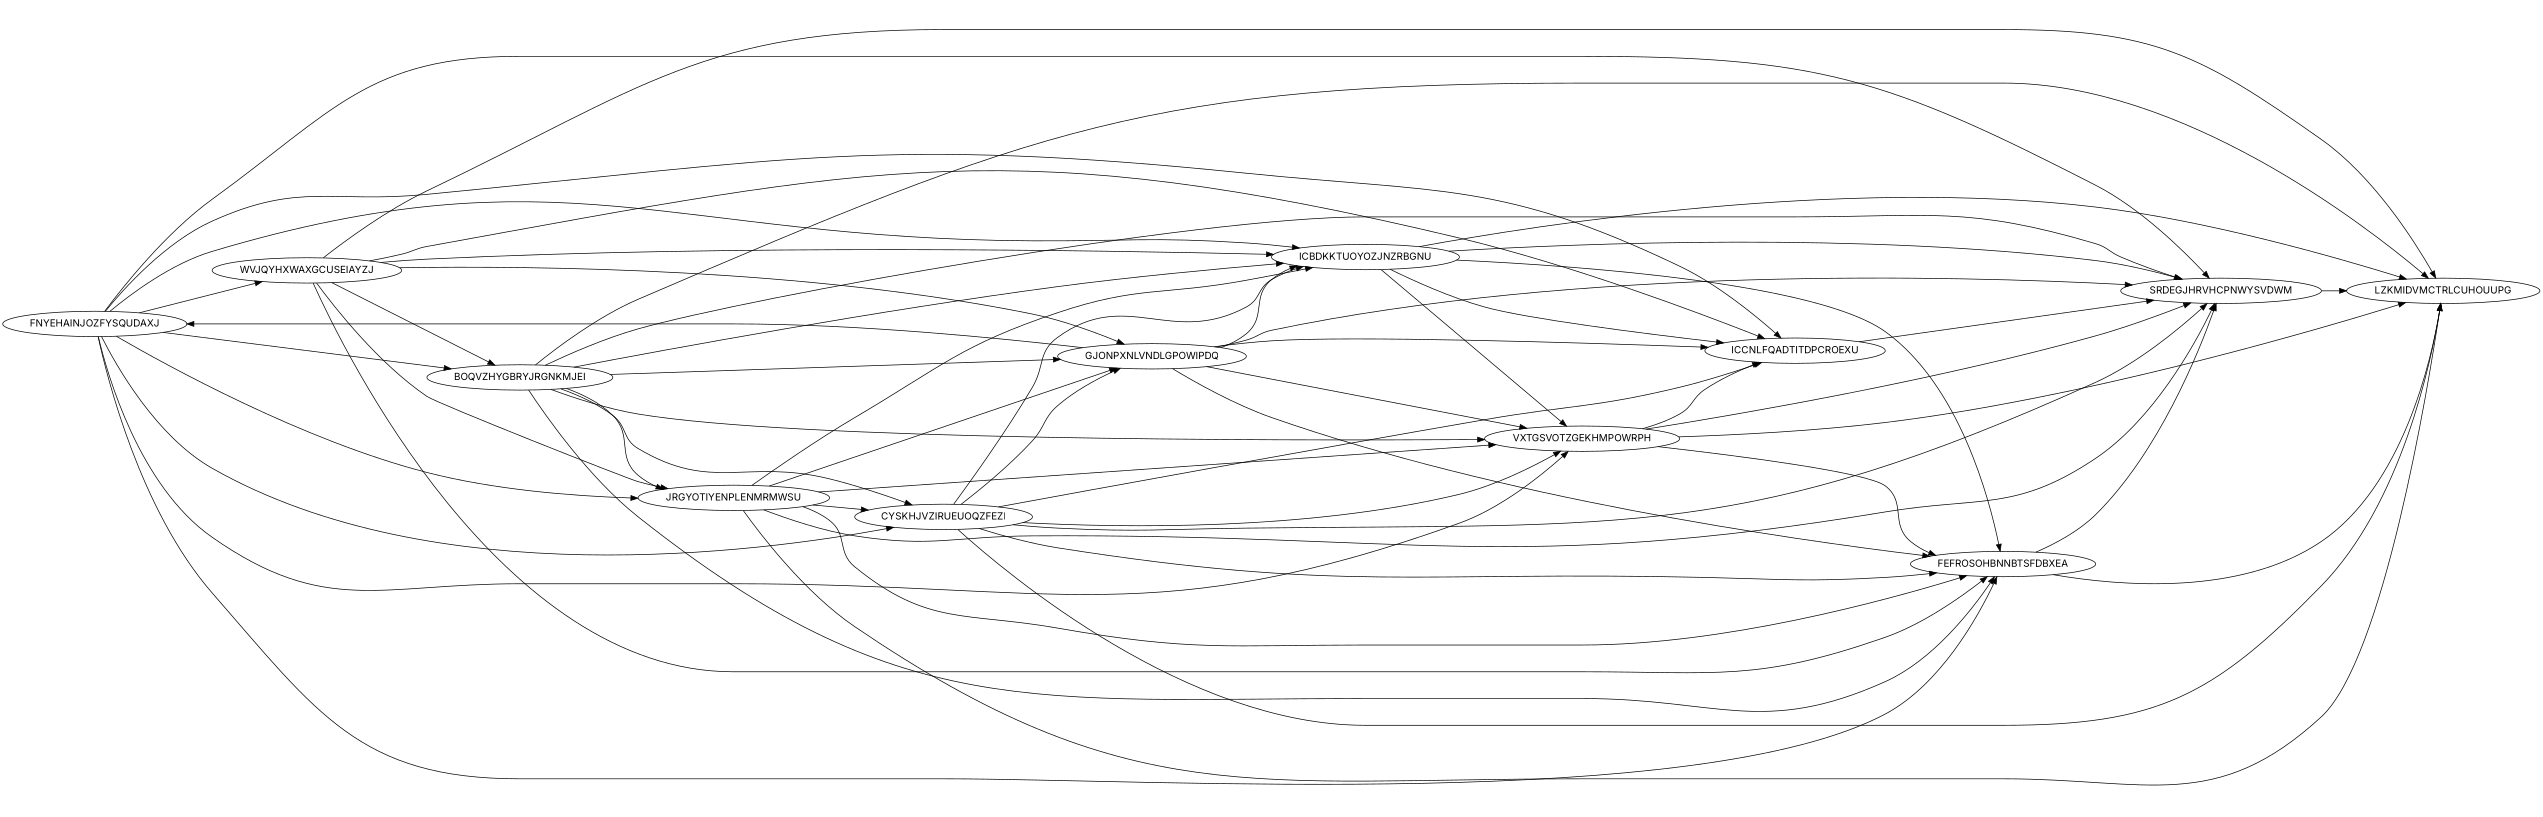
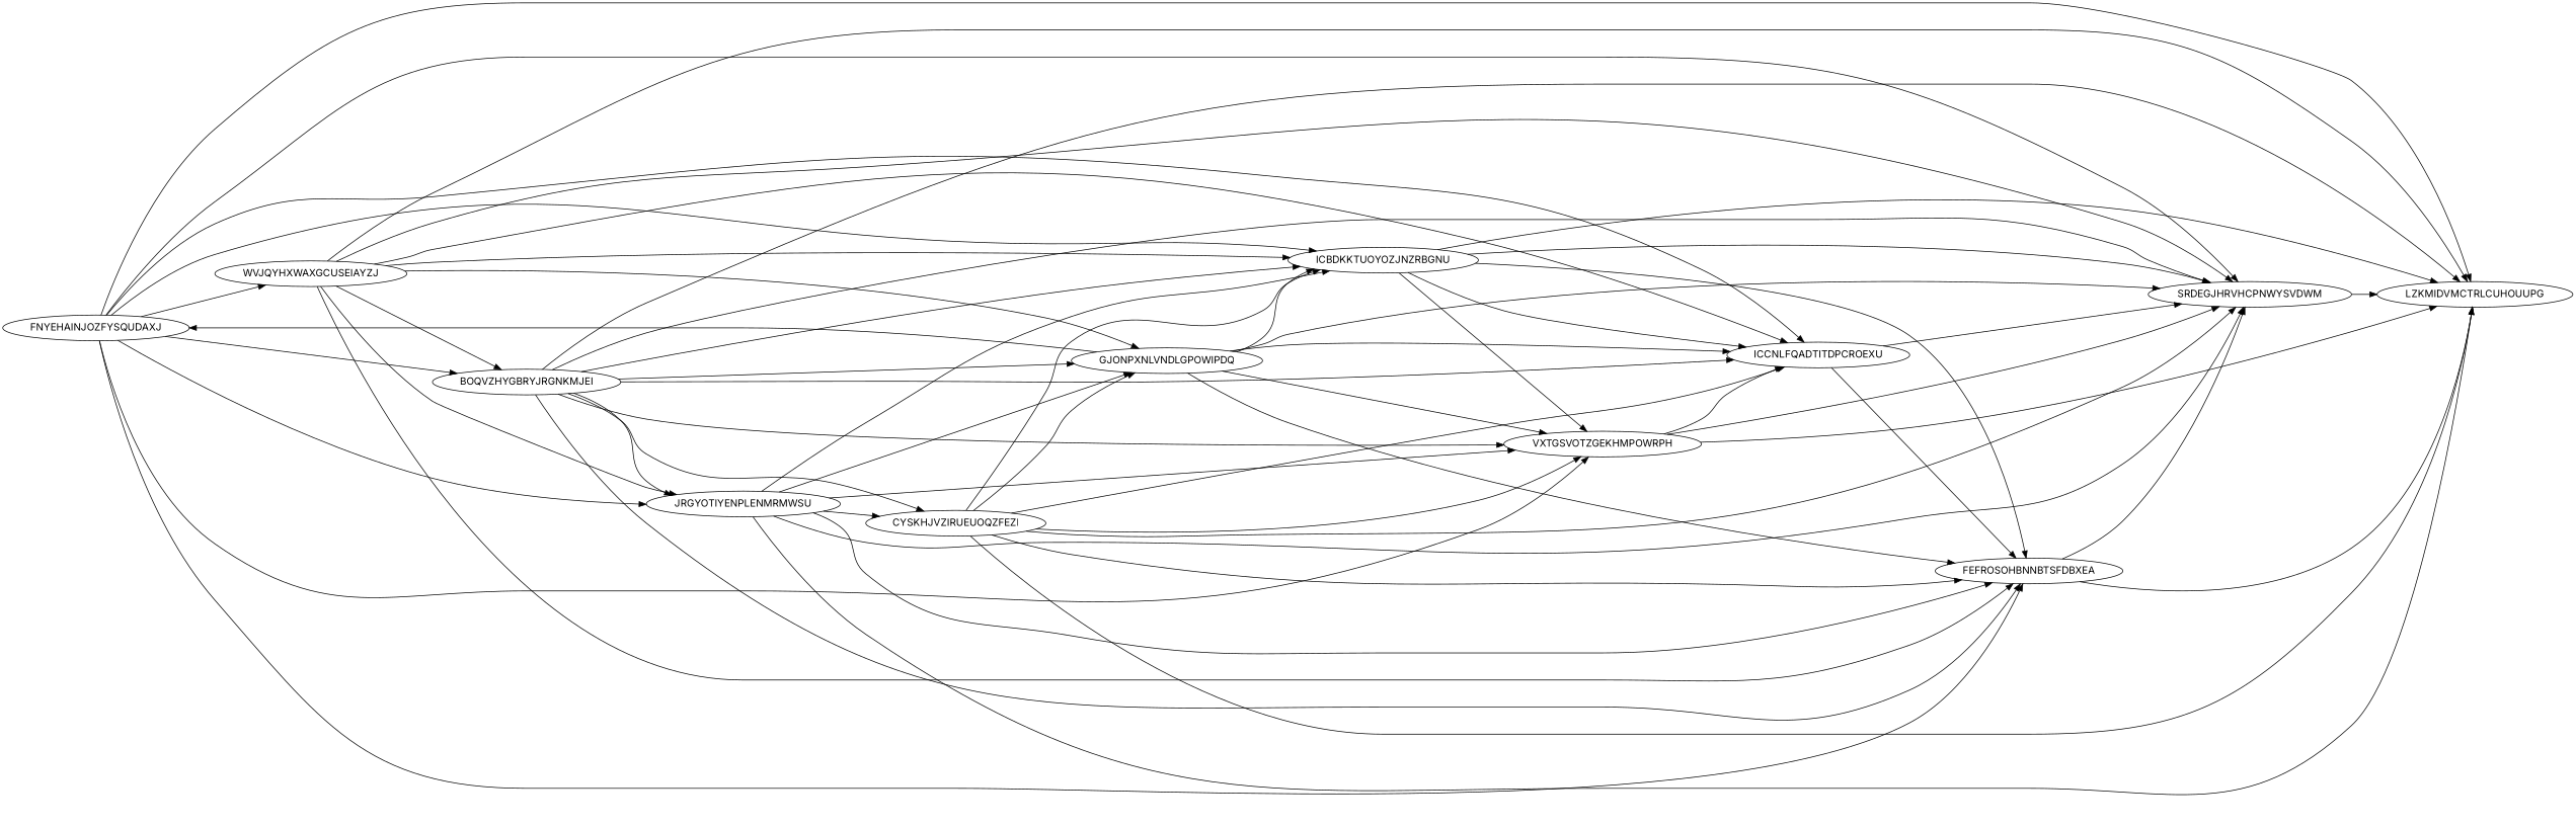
  digraph {
    fontname=Inter
    rankdir=LR
    node [Processor=1 Weight=10 fontname=Inter]
    edge [Weight=19 fontname=Inter]
    FNYEHAINJOZFYSQUDAXJ [Start=0]
    WVJQYHXWAXGCUSEIAYZJ [Start=10 Weight=15]
    BOQVZHYGBRYJRGNKMJEI [Start=25 Weight=18]
    JRGYOTIYENPLENMRMWSU [Start=43 Weight=15]
    CYSKHJVZIRUEUOQZFEZI [Start=58 Weight=13]
    ICBDKKTUOYOZJNZRBGNU [Start=81]
    VXTGSVOTZGEKHMPOWRPH [Start=91 Weight=17]
    ICCNLFQADTITDPCROEXU [Start=108 Weight=11]
    FEFROSOHBNNBTSFDBXEA [Start=119 Weight=14]
    SRDEGJHRVHCPNWYSVDWM [Start=133 Weight=15]
    GJONPXNLVNDLGPOWIPDQ [Start=71]
    LZKMIDVMCTRLCUHOUUPG [Start=148 Weight=18]
    FNYEHAINJOZFYSQUDAXJ -> WVJQYHXWAXGCUSEIAYZJ [Weight=17]
    FNYEHAINJOZFYSQUDAXJ -> BOQVZHYGBRYJRGNKMJEI [Weight=11]
    FNYEHAINJOZFYSQUDAXJ -> JRGYOTIYENPLENMRMWSU [Weight=11]
-   FNYEHAINJOZFYSQUDAXJ -> CYSKHJVZIRUEUOQZFEZI
+   FNYEHAINJOZFYSQUDAXJ -> LZKMIDVMCTRLCUHOUUPG
    FNYEHAINJOZFYSQUDAXJ -> ICBDKKTUOYOZJNZRBGNU [Weight=20]
    FNYEHAINJOZFYSQUDAXJ -> VXTGSVOTZGEKHMPOWRPH [Weight=15]
    FNYEHAINJOZFYSQUDAXJ -> ICCNLFQADTITDPCROEXU [Weight=13]
    FNYEHAINJOZFYSQUDAXJ -> FEFROSOHBNNBTSFDBXEA [Weight=14]
    FNYEHAINJOZFYSQUDAXJ -> SRDEGJHRVHCPNWYSVDWM [Weight=10]
    WVJQYHXWAXGCUSEIAYZJ -> BOQVZHYGBRYJRGNKMJEI [Weight=14]
    WVJQYHXWAXGCUSEIAYZJ -> JRGYOTIYENPLENMRMWSU [Weight=15]
    WVJQYHXWAXGCUSEIAYZJ -> ICBDKKTUOYOZJNZRBGNU [Weight=17]
    WVJQYHXWAXGCUSEIAYZJ -> ICCNLFQADTITDPCROEXU [Weight=13]
    WVJQYHXWAXGCUSEIAYZJ -> FEFROSOHBNNBTSFDBXEA [Weight=15]
+   WVJQYHXWAXGCUSEIAYZJ -> SRDEGJHRVHCPNWYSVDWM [Weight=12]
    WVJQYHXWAXGCUSEIAYZJ -> GJONPXNLVNDLGPOWIPDQ [Weight=10]
    WVJQYHXWAXGCUSEIAYZJ -> LZKMIDVMCTRLCUHOUUPG [Weight=20]
    BOQVZHYGBRYJRGNKMJEI -> JRGYOTIYENPLENMRMWSU [Weight=12]
    BOQVZHYGBRYJRGNKMJEI -> CYSKHJVZIRUEUOQZFEZI [Weight=13]
    BOQVZHYGBRYJRGNKMJEI -> ICBDKKTUOYOZJNZRBGNU [Weight=17]
    BOQVZHYGBRYJRGNKMJEI -> VXTGSVOTZGEKHMPOWRPH [Weight=13]
+   BOQVZHYGBRYJRGNKMJEI -> ICCNLFQADTITDPCROEXU
    BOQVZHYGBRYJRGNKMJEI -> FEFROSOHBNNBTSFDBXEA [Weight=12]
    BOQVZHYGBRYJRGNKMJEI -> SRDEGJHRVHCPNWYSVDWM [Weight=16]
    BOQVZHYGBRYJRGNKMJEI -> GJONPXNLVNDLGPOWIPDQ [Weight=13]
    BOQVZHYGBRYJRGNKMJEI -> LZKMIDVMCTRLCUHOUUPG
    JRGYOTIYENPLENMRMWSU -> CYSKHJVZIRUEUOQZFEZI
    JRGYOTIYENPLENMRMWSU -> ICBDKKTUOYOZJNZRBGNU [Weight=13]
    JRGYOTIYENPLENMRMWSU -> VXTGSVOTZGEKHMPOWRPH [Weight=10]
    JRGYOTIYENPLENMRMWSU -> FEFROSOHBNNBTSFDBXEA [Weight=15]
    JRGYOTIYENPLENMRMWSU -> SRDEGJHRVHCPNWYSVDWM
    JRGYOTIYENPLENMRMWSU -> GJONPXNLVNDLGPOWIPDQ [Weight=20]
    JRGYOTIYENPLENMRMWSU -> LZKMIDVMCTRLCUHOUUPG [Weight=15]
    CYSKHJVZIRUEUOQZFEZI -> ICBDKKTUOYOZJNZRBGNU [Weight=15]
    CYSKHJVZIRUEUOQZFEZI -> VXTGSVOTZGEKHMPOWRPH [Weight=13]
    CYSKHJVZIRUEUOQZFEZI -> ICCNLFQADTITDPCROEXU
    CYSKHJVZIRUEUOQZFEZI -> FEFROSOHBNNBTSFDBXEA [Weight=14]
    CYSKHJVZIRUEUOQZFEZI -> SRDEGJHRVHCPNWYSVDWM [Weight=12]
    CYSKHJVZIRUEUOQZFEZI -> GJONPXNLVNDLGPOWIPDQ
    CYSKHJVZIRUEUOQZFEZI -> LZKMIDVMCTRLCUHOUUPG [Weight=15]
    ICBDKKTUOYOZJNZRBGNU -> VXTGSVOTZGEKHMPOWRPH [Weight=14]
    ICBDKKTUOYOZJNZRBGNU -> ICCNLFQADTITDPCROEXU
    ICBDKKTUOYOZJNZRBGNU -> FEFROSOHBNNBTSFDBXEA [Weight=18]
    ICBDKKTUOYOZJNZRBGNU -> SRDEGJHRVHCPNWYSVDWM
    ICBDKKTUOYOZJNZRBGNU -> LZKMIDVMCTRLCUHOUUPG [Weight=16]
    VXTGSVOTZGEKHMPOWRPH -> ICCNLFQADTITDPCROEXU [Weight=14]
-   VXTGSVOTZGEKHMPOWRPH -> FEFROSOHBNNBTSFDBXEA [Weight=17]
+   ICCNLFQADTITDPCROEXU -> FEFROSOHBNNBTSFDBXEA [Weight=17]
    VXTGSVOTZGEKHMPOWRPH -> SRDEGJHRVHCPNWYSVDWM
    VXTGSVOTZGEKHMPOWRPH -> LZKMIDVMCTRLCUHOUUPG [Weight=18]
    ICCNLFQADTITDPCROEXU -> SRDEGJHRVHCPNWYSVDWM [Weight=17]
    FEFROSOHBNNBTSFDBXEA -> SRDEGJHRVHCPNWYSVDWM [Weight=13]
    FEFROSOHBNNBTSFDBXEA -> LZKMIDVMCTRLCUHOUUPG
    SRDEGJHRVHCPNWYSVDWM -> LZKMIDVMCTRLCUHOUUPG [Weight=17]
    GJONPXNLVNDLGPOWIPDQ -> FNYEHAINJOZFYSQUDAXJ [Weight=13]
    GJONPXNLVNDLGPOWIPDQ -> ICBDKKTUOYOZJNZRBGNU [Weight=20]
    GJONPXNLVNDLGPOWIPDQ -> VXTGSVOTZGEKHMPOWRPH [Weight=17]
    GJONPXNLVNDLGPOWIPDQ -> ICCNLFQADTITDPCROEXU [Weight=12]
    GJONPXNLVNDLGPOWIPDQ -> FEFROSOHBNNBTSFDBXEA [Weight=16]
    GJONPXNLVNDLGPOWIPDQ -> SRDEGJHRVHCPNWYSVDWM [Weight=15]
  }
